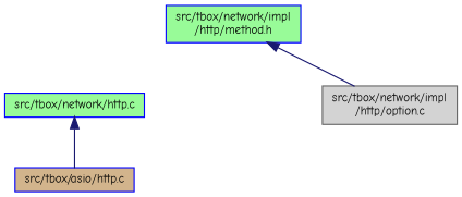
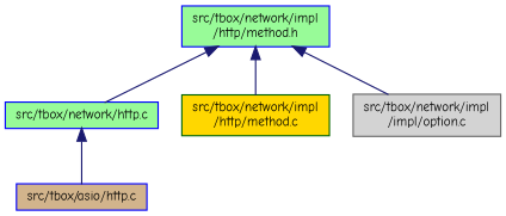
  digraph {
    fontname="Comic Neue"
    node [color=blue fillcolor=palegreen fontname="Comic Neue" fontsize=10 shape=record style=filled]
    edge [color=midnightblue dir=back fontname="Comic Neue" fontsize=10 labelfontname=CourierNew labelfontsize=10 style=solid]
    n1 [fontcolor=black height=0.2 label="src/tbox/network/impl\l/http/method.h" width=0.4]
    n2 [height=0.2 label="src/tbox/network/http.c" width=0.4]
-   n4 [color=gray40 fillcolor=lightgrey height=0.2 label="src/tbox/network/impl\l/http/option.c" width=0.4]
+   n3 [color=darkgreen fillcolor=gold height=0.2 label="src/tbox/network/impl\l/http/method.c" width=0.4]
+   n4 [color=gray40 fillcolor=lightgrey height=0.2 label="src/tbox/network/impl\l/impl/option.c" width=0.4]
    n5 [fillcolor=tan height=0.2 label="src/tbox/asio/http.c" width=0.4]
+   n1 -> n2
+   n1 -> n3
    n1 -> n4
    n2 -> n5
  }
